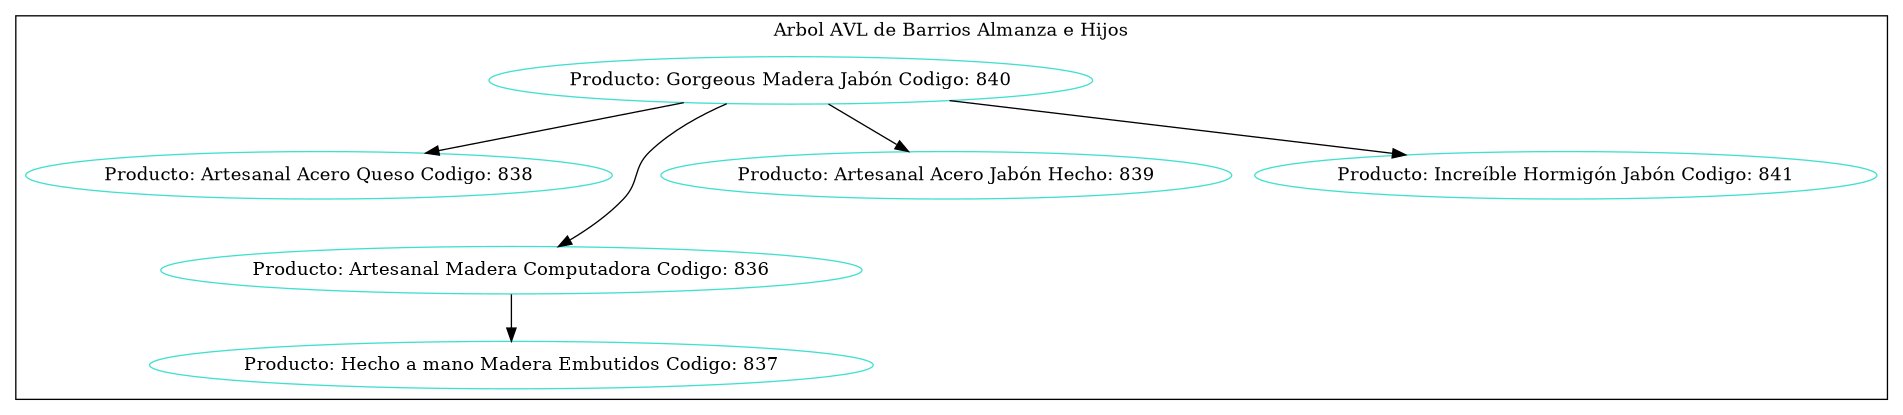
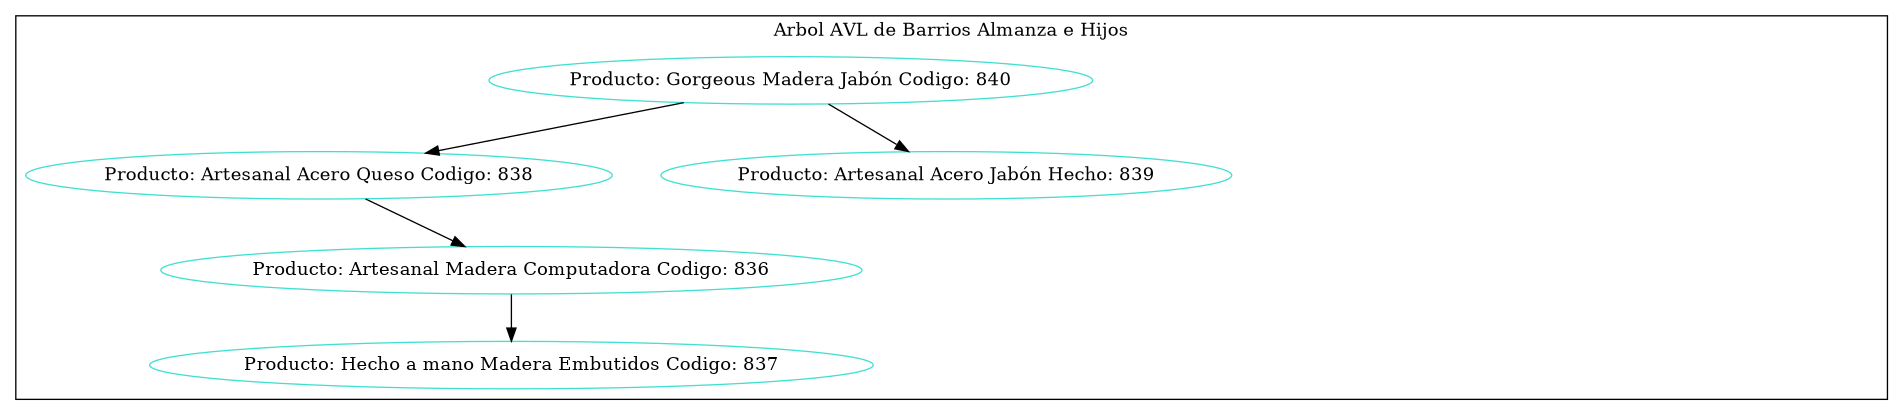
  digraph {
    node [color=turquoise]
    n1 [label="Producto: Artesanal Acero Queso Codigo: 838"]
    n2 [label="Producto: Artesanal Madera Computadora Codigo: 836"]
    n3 [label="Producto: Gorgeous Madera Jabón Codigo: 840"]
    n4 [label="Producto: Hecho a mano Madera Embutidos Codigo: 837"]
    n5 [label="Producto: Artesanal Acero Jabón Hecho: 839"]
-   n6 [label="Producto: Increíble Hormigón Jabón Codigo: 841"]
    subgraph cluster_1 {
      color=black
      label="Arbol AVL de Barrios Almanza e Hijos"
      n1
      n2
      n3
      n4
      n5
-     n6
    }
-   n3 -> n2
+   n1 -> n2
    n2 -> n4
    n3 -> n1
    n3 -> n5
-   n3 -> n6
  }
